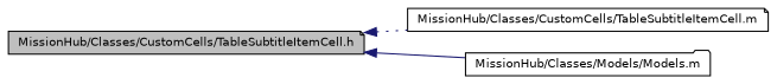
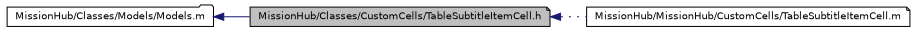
  digraph {
    rankdir=LR
    node [color=black fillcolor=white fontname=Helvetica fontsize=10 shape=note style=filled]
    edge [color=midnightblue dir=back fontname=Helvetica fontsize=10 labelfontname=Helvetica labelfontsize=10]
    n1 [fillcolor=grey75 fontcolor=black height=0.2 label="MissionHub/Classes/CustomCells/TableSubtitleItemCell.h" width=0.4]
-   n2 [height=0.2 label="MissionHub/Classes/CustomCells/TableSubtitleItemCell.m" width=0.4]
+   n2 [height=0.2 label="MissionHub/MissionHub/CustomCells/TableSubtitleItemCell.m" width=0.4]
    n3 [height=0.2 label="MissionHub/Classes/Models/Models.m" shape=folder width=0.4]
    n1 -> n2 [style=dotted]
-   n1 -> n3 [style=solid]
+   n3 -> n1 [style=solid]
  }
